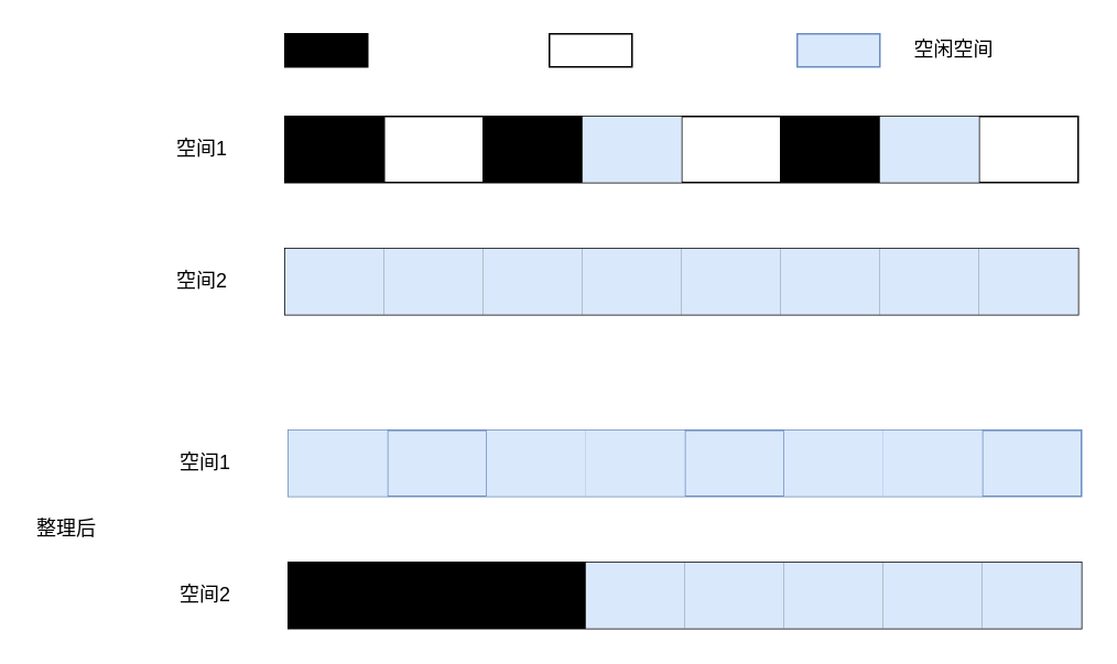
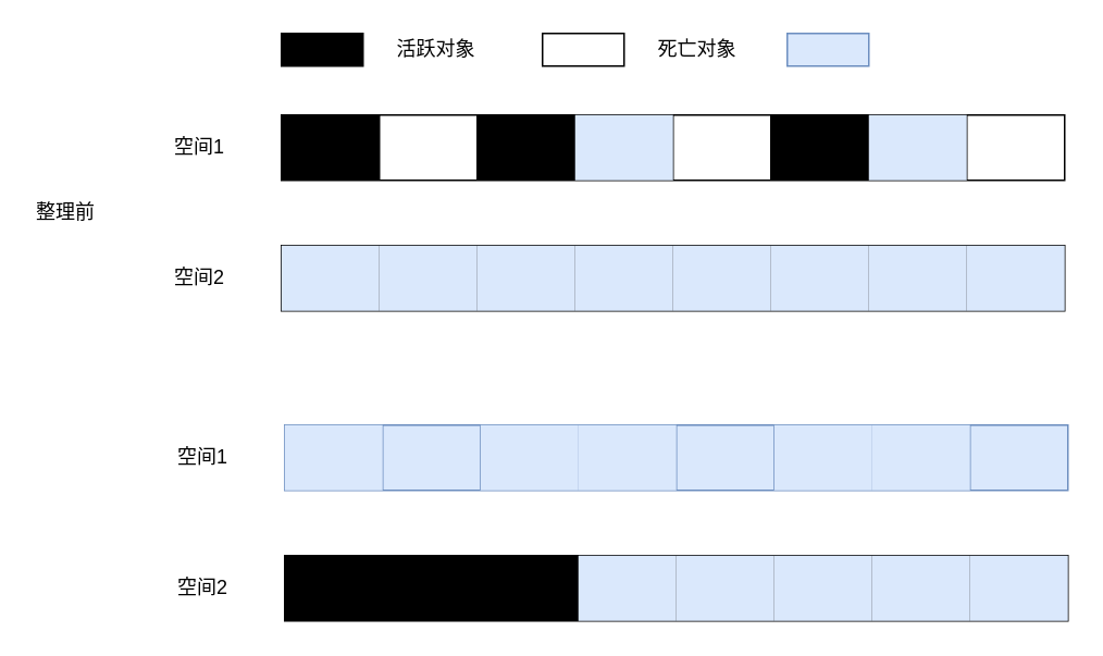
  <mxCell id="0" />
  <mxCell id="1" parent="0" />
  <mxCell id="2" value="" style="shape=table;html=1;whiteSpace=wrap;startSize=0;container=1;collapsible=0;childLayout=tableLayout;" vertex="1" parent="1"><mxGeometry x="172" y="70" width="480" height="40" as="geometry" /></mxCell>
  <mxCell id="3" style="shape=partialRectangle;html=1;whiteSpace=wrap;collapsible=0;dropTarget=0;pointerEvents=0;fillColor=none;top=0;left=0;bottom=0;right=0;points=[[0,0.5],[1,0.5]];portConstraint=eastwest;" vertex="1" parent="2"><mxGeometry width="480" height="40" as="geometry" /></mxCell>
  <mxCell id="4" style="shape=partialRectangle;html=1;whiteSpace=wrap;connectable=0;top=0;left=0;bottom=0;right=0;overflow=hidden;fillColor=#000000;" vertex="1" parent="3"><mxGeometry width="60" height="40" as="geometry" /></mxCell>
  <mxCell id="5" style="shape=partialRectangle;html=1;whiteSpace=wrap;connectable=0;fillColor=none;top=0;left=0;bottom=0;right=0;overflow=hidden;" vertex="1" parent="3"><mxGeometry x="60" width="60" height="40" as="geometry" /></mxCell>
  <mxCell id="6" style="shape=partialRectangle;html=1;whiteSpace=wrap;connectable=0;top=0;left=0;bottom=0;right=0;overflow=hidden;fillColor=#000000;" vertex="1" parent="3"><mxGeometry x="120" width="60" height="40" as="geometry" /></mxCell>
  <mxCell id="7" style="shape=partialRectangle;html=1;whiteSpace=wrap;connectable=0;fillColor=#dae8fc;top=0;left=0;bottom=0;right=0;overflow=hidden;strokeColor=#6c8ebf;" vertex="1" parent="3"><mxGeometry x="180" width="60" height="40" as="geometry" /></mxCell>
  <mxCell id="8" style="shape=partialRectangle;html=1;whiteSpace=wrap;connectable=0;fillColor=none;top=0;left=0;bottom=0;right=0;overflow=hidden;" vertex="1" parent="3"><mxGeometry x="240" width="60" height="40" as="geometry" /></mxCell>
  <mxCell id="9" style="shape=partialRectangle;html=1;whiteSpace=wrap;connectable=0;top=0;left=0;bottom=0;right=0;overflow=hidden;fillColor=#000000;" vertex="1" parent="3"><mxGeometry x="300" width="60" height="40" as="geometry" /></mxCell>
  <mxCell id="10" style="shape=partialRectangle;html=1;whiteSpace=wrap;connectable=0;fillColor=#dae8fc;top=0;left=0;bottom=0;right=0;overflow=hidden;strokeColor=#6c8ebf;" vertex="1" parent="3"><mxGeometry x="360" width="60" height="40" as="geometry" /></mxCell>
  <mxCell id="11" style="shape=partialRectangle;html=1;whiteSpace=wrap;connectable=0;fillColor=none;top=0;left=0;bottom=0;right=0;overflow=hidden;" vertex="1" parent="3"><mxGeometry x="420" width="60" height="40" as="geometry" /></mxCell>
  <mxCell id="12" value="" style="shape=table;html=1;whiteSpace=wrap;startSize=0;container=1;collapsible=0;childLayout=tableLayout;" vertex="1" parent="1"><mxGeometry x="172" y="150" width="480" height="40" as="geometry" /></mxCell>
  <mxCell id="13" style="shape=partialRectangle;html=1;whiteSpace=wrap;collapsible=0;dropTarget=0;pointerEvents=0;fillColor=none;top=0;left=0;bottom=0;right=0;points=[[0,0.5],[1,0.5]];portConstraint=eastwest;" vertex="1" parent="12"><mxGeometry width="480" height="40" as="geometry" /></mxCell>
  <mxCell id="14" style="shape=partialRectangle;html=1;whiteSpace=wrap;connectable=0;top=0;left=0;bottom=0;right=0;overflow=hidden;fillColor=#dae8fc;strokeColor=#6c8ebf;" vertex="1" parent="13"><mxGeometry width="60" height="40" as="geometry" /></mxCell>
  <mxCell id="15" style="shape=partialRectangle;html=1;whiteSpace=wrap;connectable=0;fillColor=#dae8fc;top=0;left=0;bottom=0;right=0;overflow=hidden;strokeColor=#6c8ebf;" vertex="1" parent="13"><mxGeometry x="60" width="60" height="40" as="geometry" /></mxCell>
  <mxCell id="16" style="shape=partialRectangle;html=1;whiteSpace=wrap;connectable=0;top=0;left=0;bottom=0;right=0;overflow=hidden;fillColor=#dae8fc;strokeColor=#6c8ebf;" vertex="1" parent="13"><mxGeometry x="120" width="60" height="40" as="geometry" /></mxCell>
  <mxCell id="17" style="shape=partialRectangle;html=1;whiteSpace=wrap;connectable=0;fillColor=#dae8fc;top=0;left=0;bottom=0;right=0;overflow=hidden;strokeColor=#6c8ebf;" vertex="1" parent="13"><mxGeometry x="180" width="60" height="40" as="geometry" /></mxCell>
  <mxCell id="18" style="shape=partialRectangle;html=1;whiteSpace=wrap;connectable=0;fillColor=#dae8fc;top=0;left=0;bottom=0;right=0;overflow=hidden;strokeColor=#6c8ebf;" vertex="1" parent="13"><mxGeometry x="240" width="60" height="40" as="geometry" /></mxCell>
  <mxCell id="19" style="shape=partialRectangle;html=1;whiteSpace=wrap;connectable=0;top=0;left=0;bottom=0;right=0;overflow=hidden;fillColor=#dae8fc;strokeColor=#6c8ebf;" vertex="1" parent="13"><mxGeometry x="300" width="60" height="40" as="geometry" /></mxCell>
  <mxCell id="20" style="shape=partialRectangle;html=1;whiteSpace=wrap;connectable=0;fillColor=#dae8fc;top=0;left=0;bottom=0;right=0;overflow=hidden;strokeColor=#6c8ebf;" vertex="1" parent="13"><mxGeometry x="360" width="60" height="40" as="geometry" /></mxCell>
  <mxCell id="21" style="shape=partialRectangle;html=1;whiteSpace=wrap;connectable=0;fillColor=#dae8fc;top=0;left=0;bottom=0;right=0;overflow=hidden;strokeColor=#6c8ebf;" vertex="1" parent="13"><mxGeometry x="420" width="60" height="40" as="geometry" /></mxCell>
  <mxCell id="22" value="" style="group" vertex="1" connectable="0" parent="1"><mxGeometry x="172" y="20" width="120" height="20" as="geometry" /></mxCell>
  <mxCell id="23" value="" style="rounded=0;whiteSpace=wrap;html=1;fillColor=#000000;" vertex="1" parent="22"><mxGeometry width="50" height="20" as="geometry" /></mxCell>
+ <mxCell id="24" value="活跃对象" style="text;html=1;strokeColor=none;fillColor=none;align=center;verticalAlign=middle;whiteSpace=wrap;rounded=0;" vertex="1" parent="22"><mxGeometry x="70" width="50" height="20" as="geometry" /></mxCell>
  <mxCell id="25" value="" style="group" vertex="1" connectable="0" parent="1"><mxGeometry x="332" y="20" width="120" height="20" as="geometry" /></mxCell>
  <mxCell id="26" value="" style="rounded=0;whiteSpace=wrap;html=1;" vertex="1" parent="25"><mxGeometry width="50" height="20" as="geometry" /></mxCell>
+ <mxCell id="27" value="死亡对象" style="text;html=1;strokeColor=none;fillColor=none;align=center;verticalAlign=middle;whiteSpace=wrap;rounded=0;" vertex="1" parent="25"><mxGeometry x="70" width="50" height="20" as="geometry" /></mxCell>
  <mxCell id="28" value="" style="group" vertex="1" connectable="0" parent="1"><mxGeometry x="482" y="20" width="120" height="20" as="geometry" /></mxCell>
  <mxCell id="29" value="" style="rounded=0;whiteSpace=wrap;html=1;fillColor=#dae8fc;strokeColor=#6c8ebf;" vertex="1" parent="28"><mxGeometry width="50" height="20" as="geometry" /></mxCell>
- <mxCell id="30" value="空闲空间" style="text;html=1;strokeColor=none;fillColor=none;align=center;verticalAlign=middle;whiteSpace=wrap;rounded=0;" vertex="1" parent="28"><mxGeometry x="70" width="50" height="20" as="geometry" /></mxCell>
  <mxCell id="31" value="空间1" style="text;html=1;strokeColor=none;fillColor=none;align=center;verticalAlign=middle;whiteSpace=wrap;rounded=0;" vertex="1" parent="1"><mxGeometry x="102" y="80" width="40" height="20" as="geometry" /></mxCell>
  <mxCell id="32" value="空间2" style="text;html=1;strokeColor=none;fillColor=none;align=center;verticalAlign=middle;whiteSpace=wrap;rounded=0;" vertex="1" parent="1"><mxGeometry x="102" y="160" width="40" height="20" as="geometry" /></mxCell>
  <mxCell id="33" value="" style="shape=table;html=1;whiteSpace=wrap;startSize=0;container=1;collapsible=0;childLayout=tableLayout;fillColor=#dae8fc;strokeColor=#6c8ebf;" vertex="1" parent="1"><mxGeometry x="174" y="260" width="480" height="40" as="geometry" /></mxCell>
  <mxCell id="34" style="shape=partialRectangle;html=1;whiteSpace=wrap;collapsible=0;dropTarget=0;pointerEvents=0;fillColor=none;top=0;left=0;bottom=0;right=0;points=[[0,0.5],[1,0.5]];portConstraint=eastwest;" vertex="1" parent="33"><mxGeometry width="480" height="40" as="geometry" /></mxCell>
  <mxCell id="35" style="shape=partialRectangle;html=1;whiteSpace=wrap;connectable=0;top=0;left=0;bottom=0;right=0;overflow=hidden;fillColor=#dae8fc;strokeColor=#6c8ebf;" vertex="1" parent="34"><mxGeometry width="60" height="40" as="geometry" /></mxCell>
  <mxCell id="36" style="shape=partialRectangle;html=1;whiteSpace=wrap;connectable=0;fillColor=none;top=0;left=0;bottom=0;right=0;overflow=hidden;" vertex="1" parent="34"><mxGeometry x="60" width="60" height="40" as="geometry" /></mxCell>
  <mxCell id="37" style="shape=partialRectangle;html=1;whiteSpace=wrap;connectable=0;top=0;left=0;bottom=0;right=0;overflow=hidden;fillColor=#dae8fc;strokeColor=#6c8ebf;" vertex="1" parent="34"><mxGeometry x="120" width="60" height="40" as="geometry" /></mxCell>
  <mxCell id="38" style="shape=partialRectangle;html=1;whiteSpace=wrap;connectable=0;fillColor=#dae8fc;top=0;left=0;bottom=0;right=0;overflow=hidden;strokeColor=#6c8ebf;" vertex="1" parent="34"><mxGeometry x="180" width="60" height="40" as="geometry" /></mxCell>
  <mxCell id="39" style="shape=partialRectangle;html=1;whiteSpace=wrap;connectable=0;fillColor=none;top=0;left=0;bottom=0;right=0;overflow=hidden;" vertex="1" parent="34"><mxGeometry x="240" width="60" height="40" as="geometry" /></mxCell>
  <mxCell id="40" style="shape=partialRectangle;html=1;whiteSpace=wrap;connectable=0;top=0;left=0;bottom=0;right=0;overflow=hidden;fillColor=#dae8fc;strokeColor=#6c8ebf;" vertex="1" parent="34"><mxGeometry x="300" width="60" height="40" as="geometry" /></mxCell>
  <mxCell id="41" style="shape=partialRectangle;html=1;whiteSpace=wrap;connectable=0;fillColor=#dae8fc;top=0;left=0;bottom=0;right=0;overflow=hidden;strokeColor=#6c8ebf;" vertex="1" parent="34"><mxGeometry x="360" width="60" height="40" as="geometry" /></mxCell>
  <mxCell id="42" style="shape=partialRectangle;html=1;whiteSpace=wrap;connectable=0;fillColor=none;top=0;left=0;bottom=0;right=0;overflow=hidden;" vertex="1" parent="34"><mxGeometry x="420" width="60" height="40" as="geometry" /></mxCell>
  <mxCell id="43" value="" style="shape=table;html=1;whiteSpace=wrap;startSize=0;container=1;collapsible=0;childLayout=tableLayout;" vertex="1" parent="1"><mxGeometry x="174" y="340" width="480" height="40" as="geometry" /></mxCell>
  <mxCell id="44" style="shape=partialRectangle;html=1;whiteSpace=wrap;collapsible=0;dropTarget=0;pointerEvents=0;fillColor=none;top=0;left=0;bottom=0;right=0;points=[[0,0.5],[1,0.5]];portConstraint=eastwest;" vertex="1" parent="43"><mxGeometry width="480" height="40" as="geometry" /></mxCell>
  <mxCell id="45" style="shape=partialRectangle;html=1;whiteSpace=wrap;connectable=0;top=0;left=0;bottom=0;right=0;overflow=hidden;strokeColor=#6c8ebf;fillColor=#000000;" vertex="1" parent="44"><mxGeometry width="60" height="40" as="geometry" /></mxCell>
  <mxCell id="46" style="shape=partialRectangle;html=1;whiteSpace=wrap;connectable=0;top=0;left=0;bottom=0;right=0;overflow=hidden;strokeColor=#6c8ebf;fillColor=#000000;" vertex="1" parent="44"><mxGeometry x="60" width="60" height="40" as="geometry" /></mxCell>
  <mxCell id="47" style="shape=partialRectangle;html=1;whiteSpace=wrap;connectable=0;top=0;left=0;bottom=0;right=0;overflow=hidden;strokeColor=#6c8ebf;fillColor=#000000;" vertex="1" parent="44"><mxGeometry x="120" width="60" height="40" as="geometry" /></mxCell>
  <mxCell id="48" style="shape=partialRectangle;html=1;whiteSpace=wrap;connectable=0;fillColor=#dae8fc;top=0;left=0;bottom=0;right=0;overflow=hidden;strokeColor=#6c8ebf;" vertex="1" parent="44"><mxGeometry x="180" width="60" height="40" as="geometry" /></mxCell>
  <mxCell id="49" style="shape=partialRectangle;html=1;whiteSpace=wrap;connectable=0;fillColor=#dae8fc;top=0;left=0;bottom=0;right=0;overflow=hidden;strokeColor=#6c8ebf;" vertex="1" parent="44"><mxGeometry x="240" width="60" height="40" as="geometry" /></mxCell>
  <mxCell id="50" style="shape=partialRectangle;html=1;whiteSpace=wrap;connectable=0;top=0;left=0;bottom=0;right=0;overflow=hidden;fillColor=#dae8fc;strokeColor=#6c8ebf;" vertex="1" parent="44"><mxGeometry x="300" width="60" height="40" as="geometry" /></mxCell>
  <mxCell id="51" style="shape=partialRectangle;html=1;whiteSpace=wrap;connectable=0;fillColor=#dae8fc;top=0;left=0;bottom=0;right=0;overflow=hidden;strokeColor=#6c8ebf;" vertex="1" parent="44"><mxGeometry x="360" width="60" height="40" as="geometry" /></mxCell>
  <mxCell id="52" style="shape=partialRectangle;html=1;whiteSpace=wrap;connectable=0;fillColor=#dae8fc;top=0;left=0;bottom=0;right=0;overflow=hidden;strokeColor=#6c8ebf;" vertex="1" parent="44"><mxGeometry x="420" width="60" height="40" as="geometry" /></mxCell>
  <mxCell id="53" value="空间1" style="text;html=1;strokeColor=none;fillColor=none;align=center;verticalAlign=middle;whiteSpace=wrap;rounded=0;" vertex="1" parent="1"><mxGeometry x="104" y="270" width="40" height="20" as="geometry" /></mxCell>
  <mxCell id="54" value="空间2" style="text;html=1;strokeColor=none;fillColor=none;align=center;verticalAlign=middle;whiteSpace=wrap;rounded=0;" vertex="1" parent="1"><mxGeometry x="104" y="350" width="40" height="20" as="geometry" /></mxCell>
- <mxCell id="56" value="整理后" style="text;html=1;strokeColor=none;fillColor=none;align=center;verticalAlign=middle;whiteSpace=wrap;rounded=0;" vertex="1" parent="1"><mxGeometry x="20" y="310" width="40" height="20" as="geometry" /></mxCell>
+ <mxCell id="55" value="整理前" style="text;html=1;strokeColor=none;fillColor=none;align=center;verticalAlign=middle;whiteSpace=wrap;rounded=0;" vertex="1" parent="1"><mxGeometry x="20" y="120" width="40" height="20" as="geometry" /></mxCell>
